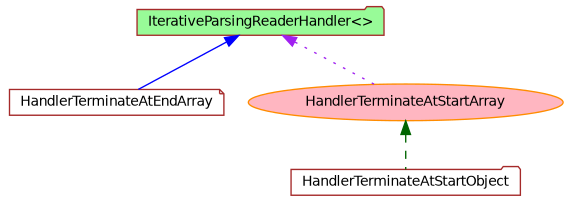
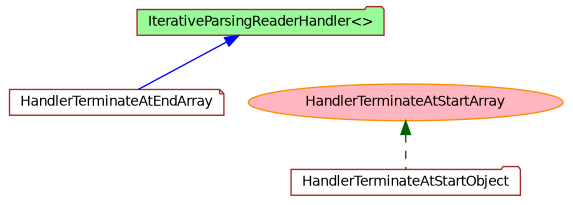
  digraph {
    rankdir=TB
    node [color=brown fillcolor=white fontname=Helvetica fontsize=10 shape=folder style=filled]
    edge [dir=back fontname=Helvetica fontsize=10 labelfontname=Helvetica labelfontsize=10]
    n1 [fillcolor=palegreen height=0.2 label="IterativeParsingReaderHandler\<\>" width=0.4]
    n2 [height=0.2 label=HandlerTerminateAtEndArray shape=note width=0.4]
    n3 [color=darkorange fillcolor=lightpink height=0.2 label=HandlerTerminateAtStartArray shape=ellipse width=0.4]
    n4 [height=0.2 label=HandlerTerminateAtStartObject width=0.4]
    n1 -> n2 [color=blue style=solid]
-   n1 -> n3 [color=purple style=dotted]
    n3 -> n4 [color=darkgreen style=dashed]
  }
